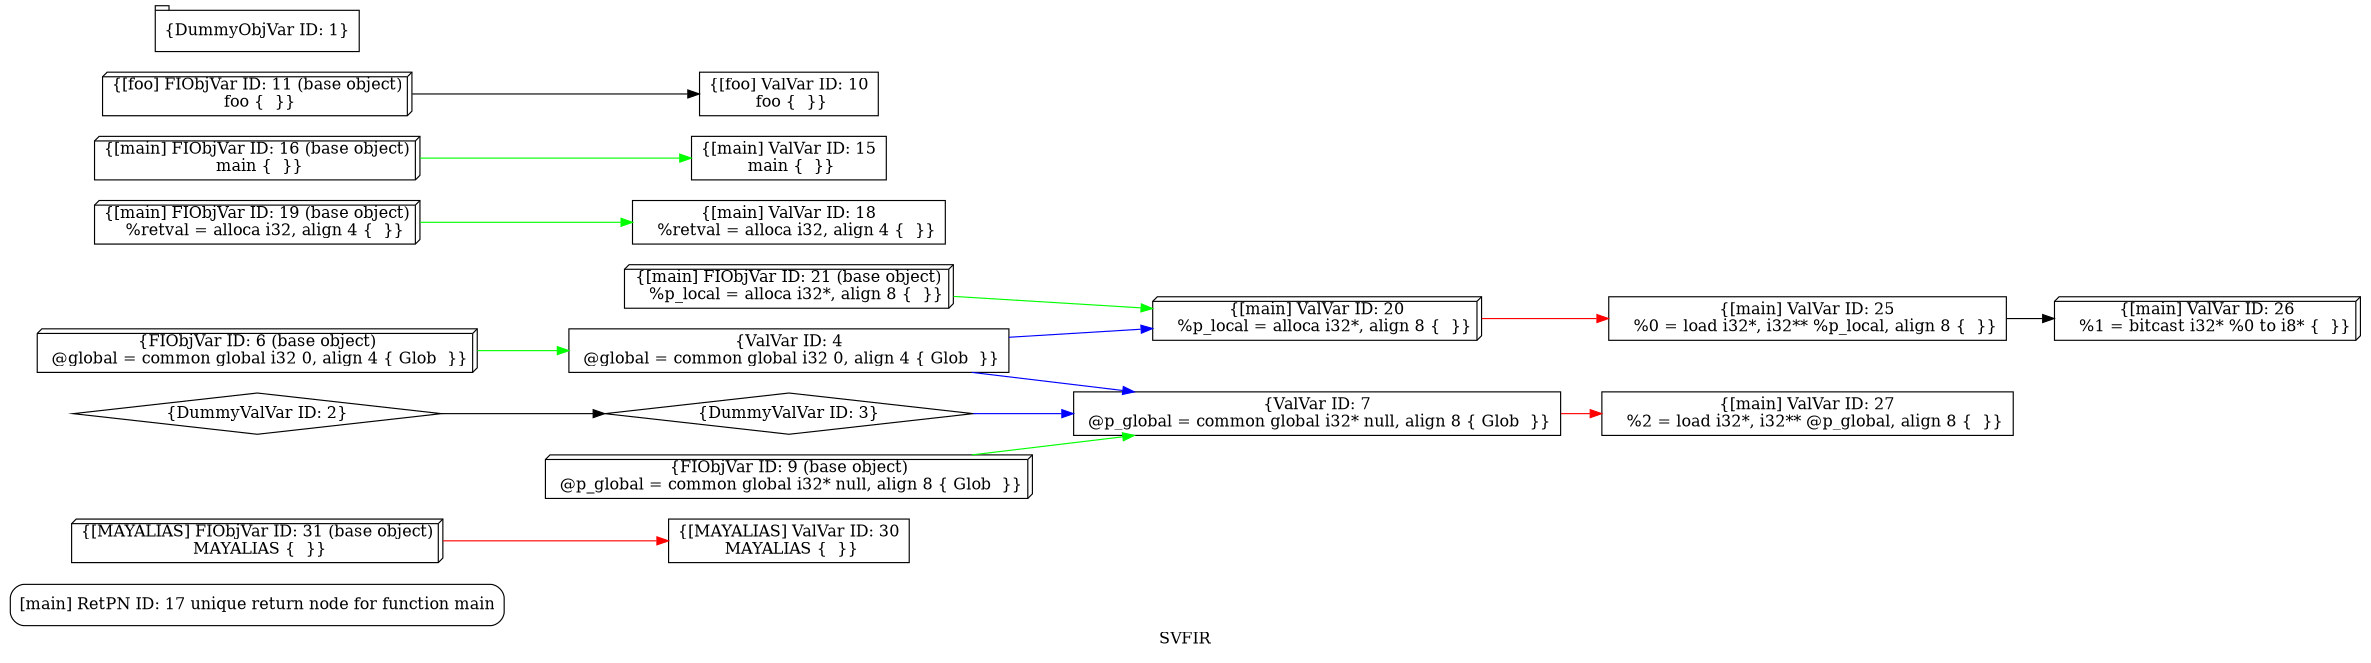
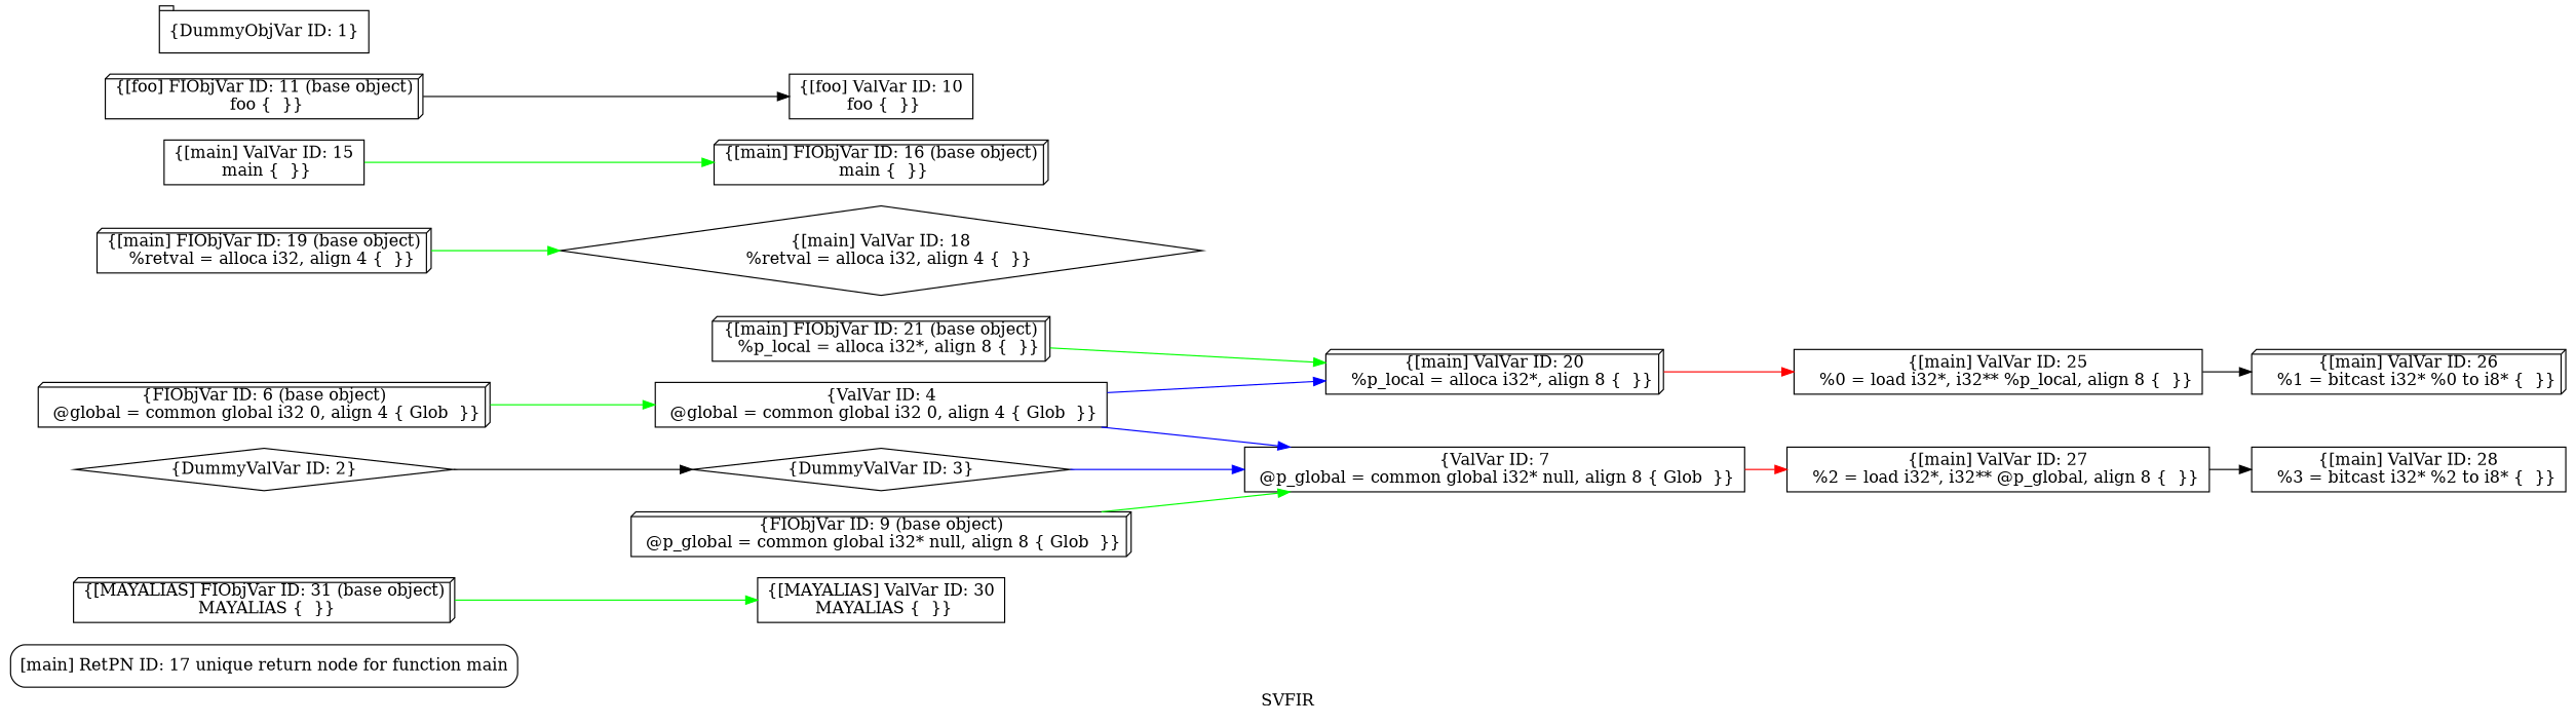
  digraph {
    label=SVFIR
    rankdir=LR
    node [shape=box3d]
    edge [color=green]
    n1 [label="{[main] RetPN ID: 17 unique return node for function main}" shape=Mrecord]
    n2 [label="{[MAYALIAS] FIObjVar ID: 31 (base object)\n MAYALIAS \{  \}}"]
    n3 [label="{[MAYALIAS] ValVar ID: 30\n MAYALIAS \{  \}}" shape=box]
    n4 [label="{[main] FIObjVar ID: 21 (base object)\n   %p_local = alloca i32*, align 8 \{  \}}"]
    n5 [label="{[main] ValVar ID: 20\n   %p_local = alloca i32*, align 8 \{  \}}"]
    n6 [label="{[main] ValVar ID: 25\n   %0 = load i32*, i32** %p_local, align 8 \{  \}}" shape=box]
    n7 [label="{[main] ValVar ID: 26\n   %1 = bitcast i32* %0 to i8* \{  \}}"]
    n8 [label="{[main] FIObjVar ID: 19 (base object)\n   %retval = alloca i32, align 4 \{  \}}"]
-   n9 [label="{[main] ValVar ID: 18\n   %retval = alloca i32, align 4 \{  \}}" shape=box]
+   n9 [label="{[main] ValVar ID: 18\n   %retval = alloca i32, align 4 \{  \}}" shape=diamond]
    n10 [label="{[main] FIObjVar ID: 16 (base object)\n main \{  \}}"]
    n11 [label="{[main] ValVar ID: 15\n main \{  \}}" shape=box]
    n12 [label="{[foo] FIObjVar ID: 11 (base object)\n foo \{  \}}"]
    n13 [label="{[foo] ValVar ID: 10\n foo \{  \}}" shape=box]
    n14 [label="{FIObjVar ID: 9 (base object)\n @p_global = common global i32* null, align 8 \{ Glob  \}}"]
    n15 [label="{ValVar ID: 7\n @p_global = common global i32* null, align 8 \{ Glob  \}}" shape=box]
    n16 [label="{[main] ValVar ID: 27\n   %2 = load i32*, i32** @p_global, align 8 \{  \}}" shape=box]
+   n17 [label="{[main] ValVar ID: 28\n   %3 = bitcast i32* %2 to i8* \{  \}}" shape=box]
    n18 [label="{FIObjVar ID: 6 (base object)\n @global = common global i32 0, align 4 \{ Glob  \}}"]
    n19 [label="{ValVar ID: 4\n @global = common global i32 0, align 4 \{ Glob  \}}" shape=box]
    n20 [label="{DummyValVar ID: 3}" shape=diamond]
    n21 [label="{DummyValVar ID: 2}" shape=diamond]
    n22 [label="{DummyObjVar ID: 1}" shape=tab]
-   n2 -> n3 [color=red]
+   n2 -> n3
    n4 -> n5
    n5 -> n6 [color=red]
    n6 -> n7 [color=black]
    n8 -> n9
-   n10 -> n11
+   n11 -> n10
    n12 -> n13 [color=black]
    n14 -> n15
    n15 -> n16 [color=red]
+   n16 -> n17 [color=black]
    n18 -> n19
    n19 -> n5 [color=blue]
    n19 -> n15 [color=blue]
    n20 -> n15 [color=blue]
    n21 -> n20 [color=black]
  }
